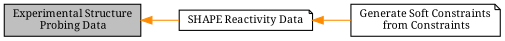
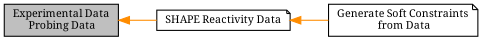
  digraph {
    fontname="Noto Serif"
    rankdir=LR
    node [color=black fontname="Noto Serif" fontsize=10 shape=note]
    edge [color=darkorange dir=back fontname="Noto Serif" fontsize=10 labelfontname=Helvetica labelfontsize=10 shape=plaintext style=solid]
-   n1 [height=0.2 label="Generate Soft Constraints\l from Constraints" width=0.4]
-   n2 [fillcolor=grey75 fontcolor=black height=0.2 label="Experimental Structure\l Probing Data" shape=box style=filled width=0.4]
+   n1 [height=0.2 label="Generate Soft Constraints\l from Data" width=0.4]
+   n2 [fillcolor=grey75 fontcolor=black height=0.2 label="Experimental Data\l Probing Data" shape=box style=filled width=0.4]
    n3 [height=0.2 label="SHAPE Reactivity Data" width=0.4]
    n2 -> n3
    n3 -> n1
  }
